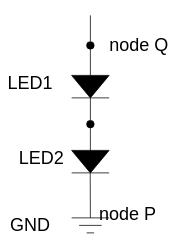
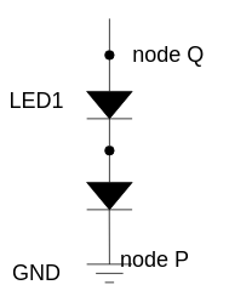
  <mxCell id="0" />
  <mxCell id="1" parent="0" />
  <mxCell id="2" value="" style="triangle;whiteSpace=wrap;html=1;direction=south;fillColor=#000000;" vertex="1" parent="1"><mxGeometry x="95" y="100" width="50" height="30" as="geometry" /></mxCell>
  <mxCell id="3" value="" style="endArrow=none;html=1;" edge="1" parent="1"><mxGeometry width="50" height="50" relative="1" as="geometry"><mxPoint x="145" y="130" as="sourcePoint" /><mxPoint x="95" y="130" as="targetPoint" /></mxGeometry></mxCell>
  <mxCell id="4" value="" style="endArrow=none;html=1;entryX=0;entryY=0.5;entryDx=0;entryDy=0;" edge="1" parent="1" source="14" target="2"><mxGeometry width="50" height="50" relative="1" as="geometry"><mxPoint x="120" y="30" as="sourcePoint" /><mxPoint x="165" y="110" as="targetPoint" /></mxGeometry></mxCell>
  <mxCell id="5" value="" style="triangle;whiteSpace=wrap;html=1;direction=south;fillColor=#000000;" vertex="1" parent="1"><mxGeometry x="95" width="50" height="30" as="geometry" y="200" /></mxCell>
  <mxCell id="6" value="" style="endArrow=none;html=1;" edge="1" parent="1"><mxGeometry width="50" height="50" relative="1" as="geometry"><mxPoint x="145" y="230" as="sourcePoint" /><mxPoint x="95" y="230" as="targetPoint" /></mxGeometry></mxCell>
  <mxCell id="7" value="" style="endArrow=none;html=1;entryX=0;entryY=0.5;entryDx=0;entryDy=0;" edge="1" parent="1" target="5" source="16"><mxGeometry width="50" height="50" relative="1" as="geometry"><mxPoint x="120" y="130" as="sourcePoint" /><mxPoint x="165" y="210" as="targetPoint" /></mxGeometry></mxCell>
  <mxCell id="8" value="" style="endArrow=none;html=1;" edge="1" parent="1"><mxGeometry width="50" height="50" relative="1" as="geometry"><mxPoint x="119.8" y="230" as="sourcePoint" /><mxPoint x="120" y="290" as="targetPoint" /></mxGeometry></mxCell>
  <mxCell id="9" value="" style="endArrow=none;html=1;" edge="1" parent="1"><mxGeometry width="50" height="50" relative="1" as="geometry"><mxPoint x="105" y="300" as="sourcePoint" /><mxPoint x="135" y="300" as="targetPoint" /></mxGeometry></mxCell>
  <mxCell id="10" value="" style="endArrow=none;html=1;" edge="1" parent="1"><mxGeometry width="50" height="50" relative="1" as="geometry"><mxPoint x="115" y="310" as="sourcePoint" /><mxPoint x="125" y="310" as="targetPoint" /></mxGeometry></mxCell>
  <mxCell id="11" value="" style="endArrow=none;html=1;" edge="1" parent="1"><mxGeometry width="50" height="50" relative="1" as="geometry"><mxPoint x="145" y="290" as="sourcePoint" /><mxPoint x="95" y="290" as="targetPoint" /></mxGeometry></mxCell>
  <mxCell id="12" value="&lt;font style=&quot;font-size: 24px&quot;&gt;GND&lt;/font&gt;" style="text;html=1;strokeColor=none;fillColor=none;align=center;verticalAlign=middle;whiteSpace=wrap;rounded=0;" vertex="1" parent="1"><mxGeometry x="20" y="290" width="40" height="20" as="geometry" /></mxCell>
  <mxCell id="13" value="&lt;font style=&quot;font-size: 24px&quot;&gt;node Q&lt;/font&gt;" style="text;html=1;strokeColor=none;fillColor=none;align=center;verticalAlign=middle;whiteSpace=wrap;rounded=0;" vertex="1" parent="1"><mxGeometry x="140" y="50" width="90" height="20" as="geometry" /></mxCell>
  <mxCell id="14" value="" style="ellipse;whiteSpace=wrap;html=1;aspect=fixed;fillColor=#000000;" vertex="1" parent="1"><mxGeometry x="115" y="55" width="10" height="10" as="geometry" /></mxCell>
  <mxCell id="15" value="" style="endArrow=none;html=1;entryX=0.5;entryY=0;entryDx=0;entryDy=0;" edge="1" parent="1" target="14"><mxGeometry width="50" height="50" relative="1" as="geometry"><mxPoint x="120" y="20" as="sourcePoint" /><mxPoint x="120" y="100" as="targetPoint" /></mxGeometry></mxCell>
  <mxCell id="16" value="" style="ellipse;whiteSpace=wrap;html=1;aspect=fixed;fillColor=#000000;" vertex="1" parent="1"><mxGeometry x="115" y="160" width="10" height="10" as="geometry" /></mxCell>
  <mxCell id="17" value="" style="endArrow=none;html=1;entryX=0.5;entryY=0;entryDx=0;entryDy=0;" edge="1" parent="1" target="16"><mxGeometry width="50" height="50" relative="1" as="geometry"><mxPoint x="120" y="130" as="sourcePoint" /><mxPoint x="120" as="targetPoint" y="200" /></mxGeometry></mxCell>
  <mxCell id="18" value="&lt;font style=&quot;font-size: 24px&quot;&gt;node P&lt;/font&gt;" style="text;html=1;strokeColor=none;fillColor=none;align=center;verticalAlign=middle;whiteSpace=wrap;rounded=0;" vertex="1" parent="1"><mxGeometry x="125" y="275" width="90" height="20" as="geometry" /></mxCell>
  <mxCell id="19" value="&lt;font style=&quot;font-size: 24px&quot;&gt;LED1&lt;/font&gt;" style="text;html=1;strokeColor=none;fillColor=none;align=center;verticalAlign=middle;whiteSpace=wrap;rounded=0;" vertex="1" parent="1"><mxGeometry x="20" y="100" width="40" height="20" as="geometry" /></mxCell>
- <mxCell id="20" value="&lt;font style=&quot;font-size: 24px&quot;&gt;LED2&lt;/font&gt;" style="text;html=1;strokeColor=none;fillColor=none;align=center;verticalAlign=middle;whiteSpace=wrap;rounded=0;" vertex="1" parent="1"><mxGeometry x="35" width="40" height="20" as="geometry" y="200" /></mxCell>
